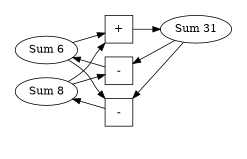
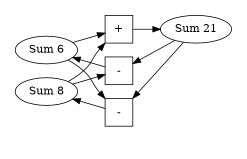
  digraph {
    rankdir=LR
    edge [weight=50]
    n1 [label="-" shape=square]
    n2 [label="+" shape=square]
    n3 [label="-" shape=square]
    n4 [label="Sum 6"]
    n5 [label="Sum 8"]
-   n6 [label="Sum 31"]
+   n6 [label="Sum 21"]
    subgraph cluster_1 {
      style=invis
      n1
      n2
      n3
    }
    subgraph cluster_2 {
      style=invis
      n4
      n5
    }
    subgraph cluster_3 {
      style=invis
      n6
    }
    n1 -> n5
    n2 -> n6
    n3 -> n4
    n4 -> n1
    n4 -> n2
    n4 -> n6 [minlen=2 style=invis weight=0]
    n5 -> n2
    n5 -> n3
    n5 -> n6 [minlen=2 style=invis weight=0]
    n6 -> n1 [weight=""]
    n6 -> n3 [weight=""]
  }
